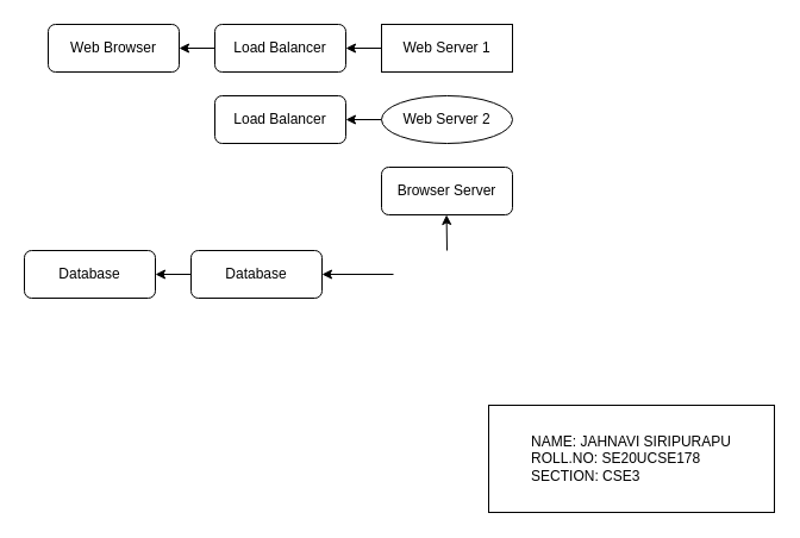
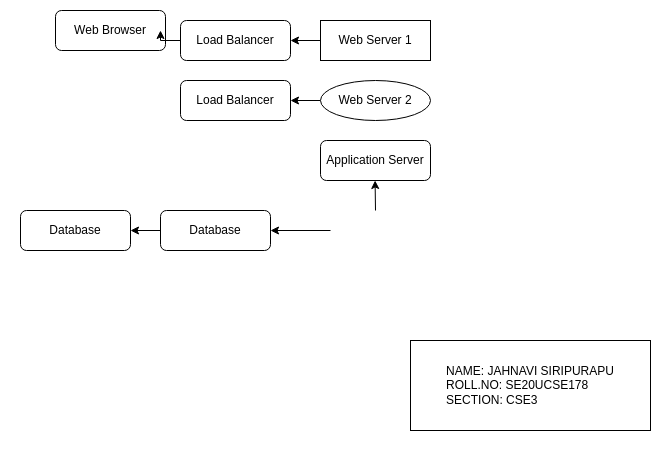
  <mxCell id="0" />
  <mxCell id="1" parent="0" />
- <mxCell id="2" value="Web Browser" style="rounded=1;whiteSpace=wrap;html=1;" vertex="1" parent="1"><mxGeometry x="40" y="20" width="110" height="40" as="geometry" /></mxCell>
+ <mxCell id="2" value="Web Browser" style="rounded=1;whiteSpace=wrap;html=1;" vertex="1" parent="1"><mxGeometry x="55" y="10" width="110" height="40" as="geometry" /></mxCell>
  <mxCell id="3" style="edgeStyle=orthogonalEdgeStyle;rounded=0;orthogonalLoop=1;jettySize=auto;html=1;exitX=0;exitY=0.5;exitDx=0;exitDy=0;" edge="1" parent="1" source="4" target="2"><mxGeometry relative="1" as="geometry" /></mxCell>
  <mxCell id="4" value="Load Balancer" style="rounded=1;whiteSpace=wrap;html=1;" vertex="1" parent="1"><mxGeometry x="180" y="20" width="110" height="40" as="geometry" /></mxCell>
  <mxCell id="5" style="edgeStyle=orthogonalEdgeStyle;rounded=0;orthogonalLoop=1;jettySize=auto;html=1;exitX=0;exitY=0.5;exitDx=0;exitDy=0;entryX=1;entryY=0.5;entryDx=0;entryDy=0;" edge="1" parent="1" source="6" target="4"><mxGeometry relative="1" as="geometry" /></mxCell>
  <mxCell id="6" value="Web Server 1" style="whiteSpace=wrap;html=1;rounded=0;" vertex="1" parent="1"><mxGeometry x="320" y="20" width="110" height="40" as="geometry" /></mxCell>
  <mxCell id="7" style="edgeStyle=orthogonalEdgeStyle;rounded=0;orthogonalLoop=1;jettySize=auto;html=1;exitX=0;exitY=0.5;exitDx=0;exitDy=0;entryX=1;entryY=0.5;entryDx=0;entryDy=0;" edge="1" parent="1" source="8" target="9"><mxGeometry relative="1" as="geometry" /></mxCell>
  <mxCell id="8" value="Web Server 2" style="ellipse;whiteSpace=wrap;html=1;" vertex="1" parent="1"><mxGeometry x="320" y="80" width="110" height="40" as="geometry" /></mxCell>
  <mxCell id="9" value="Load Balancer" style="rounded=1;whiteSpace=wrap;html=1;" vertex="1" parent="1"><mxGeometry x="180" y="80" width="110" height="40" as="geometry" /></mxCell>
- <mxCell id="10" value="Browser Server" style="rounded=1;whiteSpace=wrap;html=1;" vertex="1" parent="1"><mxGeometry x="320" y="140" width="110" height="40" as="geometry" /></mxCell>
+ <mxCell id="10" value="Application Server" style="rounded=1;whiteSpace=wrap;html=1;" vertex="1" parent="1"><mxGeometry x="320" y="140" width="110" height="40" as="geometry" /></mxCell>
  <mxCell id="11" value="" style="edgeStyle=orthogonalEdgeStyle;rounded=0;orthogonalLoop=1;jettySize=auto;html=1;" edge="1" parent="1" source="12" target="13"><mxGeometry relative="1" as="geometry" /></mxCell>
  <mxCell id="12" value="Database" style="rounded=1;whiteSpace=wrap;html=1;" vertex="1" parent="1"><mxGeometry x="160" y="210" width="110" height="40" as="geometry" /></mxCell>
  <mxCell id="13" value="Database" style="rounded=1;whiteSpace=wrap;html=1;" vertex="1" parent="1"><mxGeometry x="20" y="210" width="110" height="40" as="geometry" /></mxCell>
  <mxCell id="14" value="" style="endArrow=classic;html=1;rounded=0;entryX=1;entryY=0.5;entryDx=0;entryDy=0;" edge="1" parent="1" target="12"><mxGeometry width="50" height="50" relative="1" as="geometry"><mxPoint x="330" y="230" as="sourcePoint" /><mxPoint x="410" y="190" as="targetPoint" /></mxGeometry></mxCell>
  <mxCell id="15" value="" style="endArrow=classic;html=1;rounded=0;" edge="1" parent="1"><mxGeometry width="50" height="50" relative="1" as="geometry"><mxPoint x="375" y="210" as="sourcePoint" /><mxPoint x="374.6" y="180" as="targetPoint" /></mxGeometry></mxCell>
  <mxCell id="16" value="NAME: JAHNAVI SIRIPURAPU&lt;br&gt;&lt;div style=&quot;text-align: left;&quot;&gt;&lt;span style=&quot;background-color: initial;&quot;&gt;ROLL.NO: SE20UCSE178&lt;/span&gt;&lt;/div&gt;&lt;div style=&quot;text-align: left;&quot;&gt;&lt;span style=&quot;background-color: initial;&quot;&gt;SECTION: CSE3&lt;/span&gt;&lt;/div&gt;" style="rounded=0;whiteSpace=wrap;html=1;" vertex="1" parent="1"><mxGeometry x="410" y="340" width="240" height="90" as="geometry" /></mxCell>
